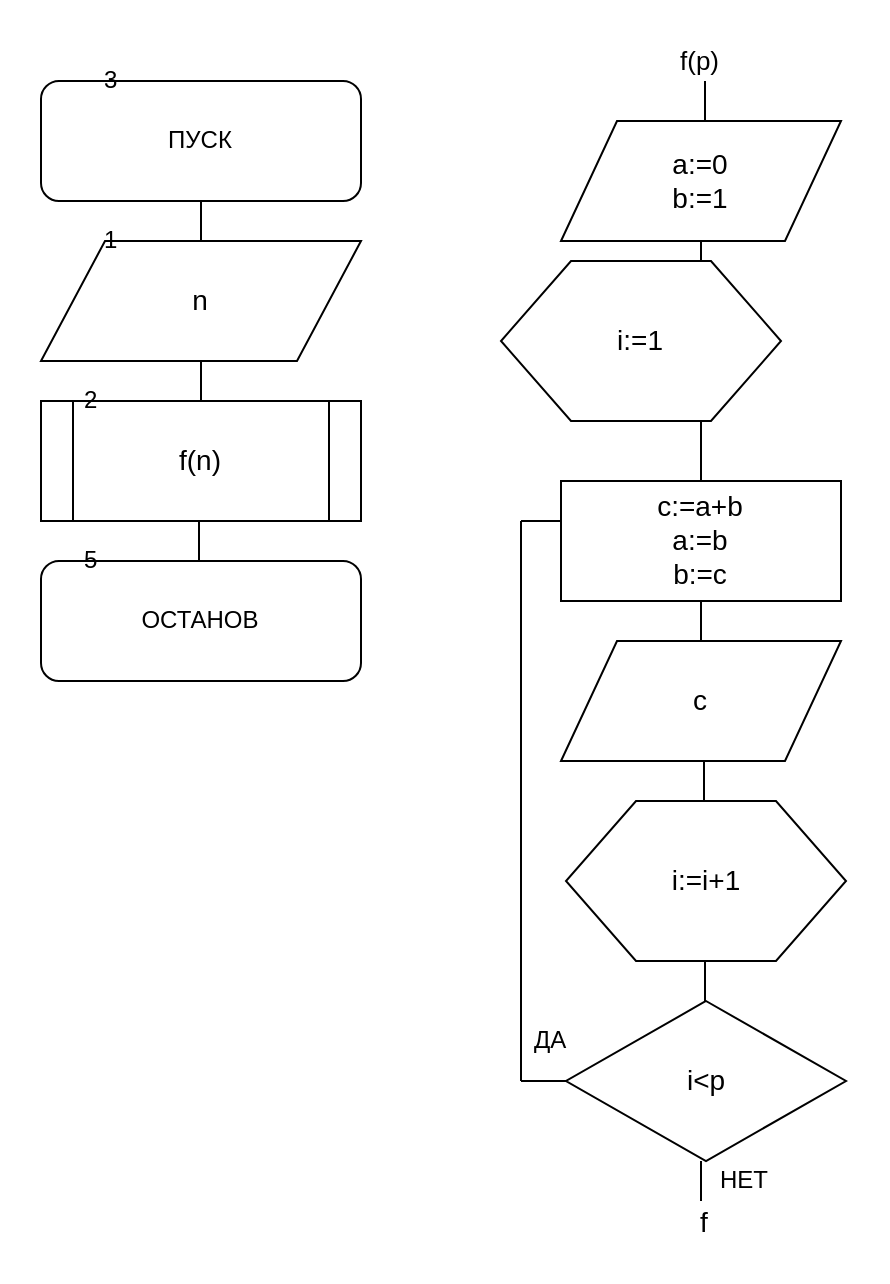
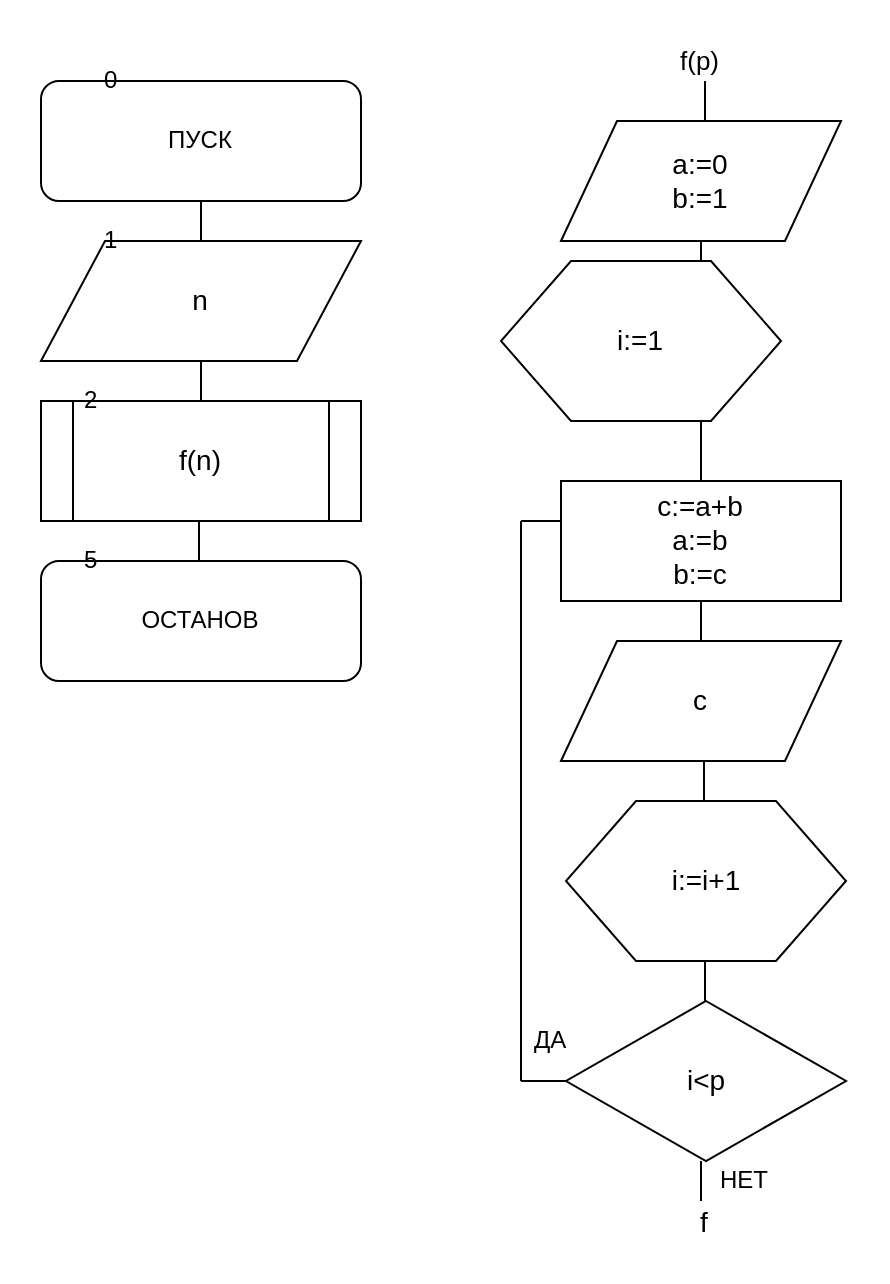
  <mxCell id="0" />
  <mxCell id="1" parent="0" />
  <mxCell id="2" value="" style="endArrow=none;html=1;entryX=0.5;entryY=1;entryDx=0;entryDy=0;exitX=0.5;exitY=1;exitDx=0;exitDy=0;" edge="1" parent="1" source="20" target="15"><mxGeometry width="50" height="50" relative="1" as="geometry"><mxPoint x="330" y="170" as="sourcePoint" /><mxPoint x="380" y="120" as="targetPoint" /></mxGeometry></mxCell>
  <mxCell id="3" value="ПУСК" style="rounded=1;whiteSpace=wrap;html=1;" parent="1" vertex="1"><mxGeometry x="20" y="40" width="160" height="60" as="geometry" /></mxCell>
  <mxCell id="4" value="&lt;font style=&quot;font-size: 14px&quot;&gt;n&lt;/font&gt;" style="shape=parallelogram;perimeter=parallelogramPerimeter;whiteSpace=wrap;html=1;" parent="1" vertex="1"><mxGeometry x="20" y="120" width="160" height="60" as="geometry" /></mxCell>
  <mxCell id="5" value="&lt;font style=&quot;font-size: 14px&quot;&gt;f(n)&lt;/font&gt;" style="shape=process;whiteSpace=wrap;html=1;backgroundOutline=1;" parent="1" vertex="1"><mxGeometry x="20" y="200" width="160" height="60" as="geometry" /></mxCell>
  <mxCell id="6" value="ОСТАНОВ" style="rounded=1;whiteSpace=wrap;html=1;" parent="1" vertex="1"><mxGeometry x="20" y="280" width="160" height="60" as="geometry" /></mxCell>
- <mxCell id="7" value="3" style="text;html=1;resizable=0;points=[];autosize=1;align=left;verticalAlign=top;spacingTop=-4;" parent="1" vertex="1"><mxGeometry x="50" y="30" width="20" height="20" as="geometry" /></mxCell>
+ <mxCell id="7" value="0" style="text;html=1;resizable=0;points=[];autosize=1;align=left;verticalAlign=top;spacingTop=-4;" parent="1" vertex="1"><mxGeometry x="50" y="30" width="20" height="20" as="geometry" /></mxCell>
  <mxCell id="8" value="1" style="text;html=1;resizable=0;points=[];autosize=1;align=left;verticalAlign=top;spacingTop=-4;" parent="1" vertex="1"><mxGeometry x="50" y="110" width="20" height="20" as="geometry" /></mxCell>
  <mxCell id="9" value="2" style="text;html=1;resizable=0;points=[];autosize=1;align=left;verticalAlign=top;spacingTop=-4;" parent="1" vertex="1"><mxGeometry x="40" y="190" width="20" height="20" as="geometry" /></mxCell>
  <mxCell id="10" value="5" style="text;html=1;resizable=0;points=[];autosize=1;align=left;verticalAlign=top;spacingTop=-4;" parent="1" vertex="1"><mxGeometry x="40" y="270" width="20" height="20" as="geometry" /></mxCell>
  <mxCell id="11" value="" style="endArrow=none;html=1;entryX=0.5;entryY=1;entryDx=0;entryDy=0;exitX=0.5;exitY=0;exitDx=0;exitDy=0;" parent="1" source="4" target="3" edge="1"><mxGeometry width="50" height="50" relative="1" as="geometry"><mxPoint x="20" y="410" as="sourcePoint" /><mxPoint x="70" y="360" as="targetPoint" /></mxGeometry></mxCell>
  <mxCell id="12" value="" style="endArrow=none;html=1;entryX=0.5;entryY=1;entryDx=0;entryDy=0;exitX=0.5;exitY=0;exitDx=0;exitDy=0;" parent="1" edge="1"><mxGeometry width="50" height="50" relative="1" as="geometry"><mxPoint x="100" y="200" as="sourcePoint" /><mxPoint x="100" y="180" as="targetPoint" /></mxGeometry></mxCell>
  <mxCell id="13" value="" style="endArrow=none;html=1;entryX=0.5;entryY=1;entryDx=0;entryDy=0;exitX=0.5;exitY=0;exitDx=0;exitDy=0;" parent="1" edge="1"><mxGeometry width="50" height="50" relative="1" as="geometry"><mxPoint x="99" y="280" as="sourcePoint" /><mxPoint x="99" y="260" as="targetPoint" /></mxGeometry></mxCell>
  <mxCell id="14" value="" style="endArrow=none;html=1;entryX=0.5;entryY=1;entryDx=0;entryDy=0;exitX=0.5;exitY=0;exitDx=0;exitDy=0;" parent="1" edge="1"><mxGeometry width="50" height="50" relative="1" as="geometry"><mxPoint x="352" y="60" as="sourcePoint" /><mxPoint x="352" y="40" as="targetPoint" /></mxGeometry></mxCell>
  <mxCell id="15" value="&lt;div style=&quot;font-size: 14px&quot;&gt;&lt;font style=&quot;font-size: 14px&quot;&gt;a:=0&lt;/font&gt;&lt;/div&gt;&lt;div style=&quot;font-size: 14px&quot;&gt;&lt;font style=&quot;font-size: 14px&quot;&gt;b:=1&lt;/font&gt;&lt;/div&gt;" style="shape=parallelogram;perimeter=parallelogramPerimeter;whiteSpace=wrap;html=1;" parent="1" vertex="1"><mxGeometry x="280" y="60" width="140" height="60" as="geometry" /></mxCell>
  <mxCell id="16" value="&lt;font style=&quot;font-size: 14px&quot;&gt;i:=1&lt;/font&gt;" style="shape=hexagon;perimeter=hexagonPerimeter2;whiteSpace=wrap;html=1;" parent="1" vertex="1"><mxGeometry x="250" y="130" width="140" height="80" as="geometry" /></mxCell>
  <mxCell id="17" value="&lt;div style=&quot;font-size: 14px&quot;&gt;&lt;font style=&quot;font-size: 14px&quot;&gt;c:=a+b&lt;/font&gt;&lt;/div&gt;&lt;div style=&quot;font-size: 14px&quot;&gt;&lt;font style=&quot;font-size: 14px&quot;&gt;a:=b&lt;/font&gt;&lt;/div&gt;&lt;div style=&quot;font-size: 14px&quot;&gt;&lt;font style=&quot;font-size: 14px&quot;&gt;b:=c&lt;/font&gt;&lt;/div&gt;" style="rounded=0;whiteSpace=wrap;html=1;" parent="1" vertex="1"><mxGeometry x="280" y="240" width="140" height="60" as="geometry" /></mxCell>
  <mxCell id="18" value="&lt;font style=&quot;font-size: 14px&quot;&gt;i:=i+1&lt;/font&gt;" style="shape=hexagon;perimeter=hexagonPerimeter2;whiteSpace=wrap;html=1;" parent="1" vertex="1"><mxGeometry x="282.5" y="400" width="140" height="80" as="geometry" /></mxCell>
  <mxCell id="19" value="&lt;font style=&quot;font-size: 14px&quot;&gt;i&amp;lt;p&lt;/font&gt;" style="rhombus;whiteSpace=wrap;html=1;" parent="1" vertex="1"><mxGeometry x="282.5" y="500" width="140" height="80" as="geometry" /></mxCell>
  <mxCell id="20" value="&lt;font style=&quot;font-size: 14px&quot;&gt;c&lt;/font&gt;" style="shape=parallelogram;perimeter=parallelogramPerimeter;whiteSpace=wrap;html=1;" parent="1" vertex="1"><mxGeometry x="280" y="320" width="140" height="60" as="geometry" /></mxCell>
  <mxCell id="21" value="" style="endArrow=none;html=1;entryX=0.5;entryY=1;entryDx=0;entryDy=0;exitX=0.5;exitY=0;exitDx=0;exitDy=0;" parent="1" edge="1"><mxGeometry width="50" height="50" relative="1" as="geometry"><mxPoint x="351.5" y="400" as="sourcePoint" /><mxPoint x="351.5" y="380" as="targetPoint" /></mxGeometry></mxCell>
  <mxCell id="22" value="" style="endArrow=none;html=1;entryX=0.5;entryY=1;entryDx=0;entryDy=0;exitX=0.5;exitY=0;exitDx=0;exitDy=0;" parent="1" edge="1"><mxGeometry width="50" height="50" relative="1" as="geometry"><mxPoint x="352" y="500" as="sourcePoint" /><mxPoint x="352" y="480" as="targetPoint" /></mxGeometry></mxCell>
  <mxCell id="23" value="" style="endArrow=none;html=1;entryX=0.5;entryY=1;entryDx=0;entryDy=0;exitX=0.5;exitY=0;exitDx=0;exitDy=0;" parent="1" edge="1"><mxGeometry width="50" height="50" relative="1" as="geometry"><mxPoint x="350" y="600" as="sourcePoint" /><mxPoint x="350" y="580" as="targetPoint" /></mxGeometry></mxCell>
  <mxCell id="24" value="&lt;font style=&quot;font-size: 13px&quot;&gt;f(p)&lt;/font&gt;" style="text;html=1;resizable=0;points=[];autosize=1;align=left;verticalAlign=top;spacingTop=-4;" parent="1" vertex="1"><mxGeometry x="338" width="40" height="20" as="geometry" y="20" /></mxCell>
  <mxCell id="25" value="&lt;font style=&quot;font-size: 14px&quot;&gt;f&lt;/font&gt;" style="text;html=1;resizable=0;points=[];autosize=1;align=left;verticalAlign=top;spacingTop=-4;" parent="1" vertex="1"><mxGeometry x="348" y="600" width="20" height="20" as="geometry" /></mxCell>
  <mxCell id="26" value="" style="endArrow=none;html=1;exitX=0;exitY=0.5;exitDx=0;exitDy=0;" parent="1" edge="1" source="19"><mxGeometry width="50" height="50" relative="1" as="geometry"><mxPoint x="260" y="460" as="sourcePoint" /><mxPoint x="260" y="540" as="targetPoint" /></mxGeometry></mxCell>
  <mxCell id="27" value="" style="endArrow=none;html=1;" parent="1" edge="1"><mxGeometry width="50" height="50" relative="1" as="geometry"><mxPoint x="260" y="260" as="sourcePoint" /><mxPoint x="260" y="540" as="targetPoint" /></mxGeometry></mxCell>
  <mxCell id="28" value="" style="endArrow=none;html=1;" parent="1" edge="1"><mxGeometry width="50" height="50" relative="1" as="geometry"><mxPoint x="280" y="260" as="sourcePoint" /><mxPoint x="260" y="260" as="targetPoint" /></mxGeometry></mxCell>
  <mxCell id="29" value="ДА" style="text;html=1;resizable=0;points=[];autosize=1;align=left;verticalAlign=top;spacingTop=-4;" parent="1" vertex="1"><mxGeometry x="265" y="510" width="30" height="20" as="geometry" /></mxCell>
  <mxCell id="30" value="НЕТ" style="text;html=1;resizable=0;points=[];autosize=1;align=left;verticalAlign=top;spacingTop=-4;" parent="1" vertex="1"><mxGeometry x="358" y="580" width="40" height="20" as="geometry" /></mxCell>
